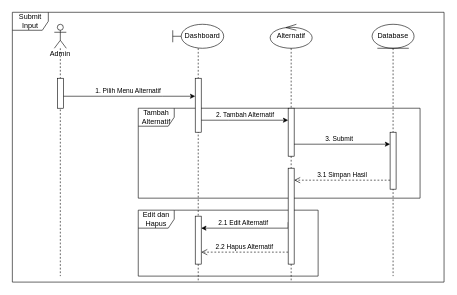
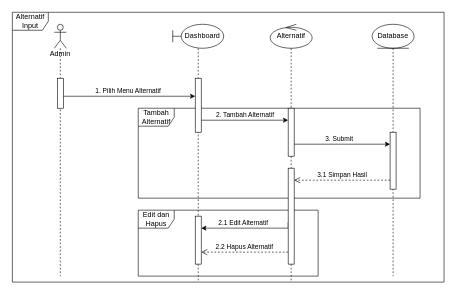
  <mxCell id="0" />
  <mxCell id="1" parent="0" />
  <mxCell id="2" value="&amp;nbsp; &amp;nbsp; Dashboard" style="shape=umlLifeline;perimeter=lifelinePerimeter;whiteSpace=wrap;html=1;container=1;dropTarget=0;collapsible=0;recursiveResize=0;outlineConnect=0;portConstraint=eastwest;newEdgeStyle={&quot;curved&quot;:0,&quot;rounded&quot;:0};participant=umlBoundary;" vertex="1" parent="1"><mxGeometry x="287.5" y="40" width="85" height="430" as="geometry" /></mxCell>
  <mxCell id="3" value="Alternatif" style="shape=umlLifeline;perimeter=lifelinePerimeter;whiteSpace=wrap;html=1;container=1;dropTarget=0;collapsible=0;recursiveResize=0;outlineConnect=0;portConstraint=eastwest;newEdgeStyle={&quot;curved&quot;:0,&quot;rounded&quot;:0};participant=umlControl;" vertex="1" parent="1"><mxGeometry x="450" y="40" width="70" height="430" as="geometry" /></mxCell>
  <mxCell id="4" style="edgeStyle=orthogonalEdgeStyle;rounded=0;orthogonalLoop=1;jettySize=auto;html=1;curved=0;" edge="1" parent="1" source="7" target="21"><mxGeometry relative="1" as="geometry"><mxPoint x="110" y="160" as="sourcePoint" /><mxPoint x="329.5" y="160" as="targetPoint" /><Array as="points"><mxPoint x="270" y="160" /><mxPoint x="270" y="160" /></Array></mxGeometry></mxCell>
  <mxCell id="5" value="1. Pilih Menu Alternatif" style="edgeLabel;html=1;align=center;verticalAlign=middle;resizable=0;points=[];" vertex="1" connectable="0" parent="4"><mxGeometry x="-0.301" y="2" relative="1" as="geometry"><mxPoint x="30" y="-8" as="offset" /></mxGeometry></mxCell>
  <mxCell id="6" value="&lt;div&gt;&lt;br&gt;&lt;/div&gt;&lt;div&gt;&lt;br&gt;&lt;/div&gt;&lt;div&gt;&lt;br&gt;&lt;/div&gt;&lt;div&gt;&lt;span style=&quot;background-color: transparent; color: light-dark(rgb(0, 0, 0), rgb(255, 255, 255));&quot;&gt;&lt;br&gt;&lt;/span&gt;&lt;/div&gt;&lt;div&gt;&lt;span style=&quot;background-color: transparent; color: light-dark(rgb(0, 0, 0), rgb(255, 255, 255));&quot;&gt;Admin&lt;/span&gt;&lt;/div&gt;" style="shape=umlLifeline;perimeter=lifelinePerimeter;whiteSpace=wrap;html=1;container=1;dropTarget=0;collapsible=0;recursiveResize=0;outlineConnect=0;portConstraint=eastwest;newEdgeStyle={&quot;curved&quot;:0,&quot;rounded&quot;:0};participant=umlActor;" vertex="1" parent="1"><mxGeometry x="90" y="40" width="20" height="420" as="geometry" /></mxCell>
  <mxCell id="7" value="" style="html=1;points=[[0,0,0,0,5],[0,1,0,0,-5],[1,0,0,0,5],[1,1,0,0,-5]];perimeter=orthogonalPerimeter;outlineConnect=0;targetShapes=umlLifeline;portConstraint=eastwest;newEdgeStyle={&quot;curved&quot;:0,&quot;rounded&quot;:0};" vertex="1" parent="6"><mxGeometry x="5" y="90" width="10" height="50" as="geometry" /></mxCell>
  <mxCell id="8" style="edgeStyle=orthogonalEdgeStyle;rounded=0;orthogonalLoop=1;jettySize=auto;html=1;curved=0;" edge="1" parent="1" target="13"><mxGeometry relative="1" as="geometry"><Array as="points"><mxPoint x="570" y="240" /><mxPoint x="570" y="240" /></Array><mxPoint x="484.5" y="240" as="sourcePoint" /></mxGeometry></mxCell>
  <mxCell id="9" value="3. Submit" style="edgeLabel;html=1;align=center;verticalAlign=middle;resizable=0;points=[];" vertex="1" connectable="0" parent="8"><mxGeometry x="-0.03" relative="1" as="geometry"><mxPoint y="-10" as="offset" /></mxGeometry></mxCell>
  <mxCell id="10" style="edgeStyle=orthogonalEdgeStyle;rounded=0;orthogonalLoop=1;jettySize=auto;html=1;curved=0;exitX=0;exitY=0.563;exitDx=0;exitDy=0;exitPerimeter=0;" edge="1" parent="1" source="24" target="23"><mxGeometry relative="1" as="geometry"><mxPoint x="340" y="380" as="targetPoint" /><Array as="points"><mxPoint x="480" y="380" /></Array></mxGeometry></mxCell>
  <mxCell id="11" value="2.1 Edit Alternatif" style="edgeLabel;html=1;align=center;verticalAlign=middle;resizable=0;points=[];" vertex="1" connectable="0" parent="10"><mxGeometry x="0.098" y="-8" relative="1" as="geometry"><mxPoint y="-2" as="offset" /></mxGeometry></mxCell>
  <mxCell id="12" value="Database" style="shape=umlLifeline;perimeter=lifelinePerimeter;whiteSpace=wrap;html=1;container=1;dropTarget=0;collapsible=0;recursiveResize=0;outlineConnect=0;portConstraint=eastwest;newEdgeStyle={&quot;curved&quot;:0,&quot;rounded&quot;:0};participant=umlEntity;" vertex="1" parent="1"><mxGeometry x="620" y="40" width="70" height="420" as="geometry" /></mxCell>
  <mxCell id="13" value="" style="html=1;points=[[0,0,0,0,5],[0,1,0,0,-5],[1,0,0,0,5],[1,1,0,0,-5]];perimeter=orthogonalPerimeter;outlineConnect=0;targetShapes=umlLifeline;portConstraint=eastwest;newEdgeStyle={&quot;curved&quot;:0,&quot;rounded&quot;:0};" vertex="1" parent="12"><mxGeometry x="30" y="180" width="10" height="95" as="geometry" /></mxCell>
  <mxCell id="14" style="edgeStyle=orthogonalEdgeStyle;rounded=0;orthogonalLoop=1;jettySize=auto;html=1;curved=0;" edge="1" parent="1" source="21" target="22"><mxGeometry relative="1" as="geometry"><mxPoint x="484" y="200" as="targetPoint" /><Array as="points"><mxPoint x="380" y="200" /><mxPoint x="380" y="200" /></Array></mxGeometry></mxCell>
  <mxCell id="15" value="2. Tambah Alternatif" style="edgeLabel;html=1;align=center;verticalAlign=middle;resizable=0;points=[];" vertex="1" connectable="0" parent="14"><mxGeometry x="-0.009" y="1" relative="1" as="geometry"><mxPoint y="-9" as="offset" /></mxGeometry></mxCell>
  <mxCell id="16" value="2.2 Hapus Alternatif" style="html=1;verticalAlign=bottom;endArrow=open;dashed=1;endSize=8;curved=0;rounded=0;" edge="1" parent="1" source="24" target="23"><mxGeometry relative="1" as="geometry"><mxPoint x="440" y="270" as="sourcePoint" /><mxPoint x="360" y="270" as="targetPoint" /><Array as="points"><mxPoint x="410" y="420" /></Array></mxGeometry></mxCell>
  <mxCell id="17" value="3.1 Simpan Hasil" style="html=1;verticalAlign=bottom;endArrow=open;dashed=1;endSize=8;curved=0;rounded=0;" edge="1" parent="1" source="13" target="24"><mxGeometry relative="1" as="geometry"><mxPoint x="655" y="300" as="sourcePoint" /><mxPoint x="500" y="300" as="targetPoint" /><Array as="points"><mxPoint x="580" y="300" /></Array></mxGeometry></mxCell>
  <mxCell id="18" value="Tambah Alternatif" style="shape=umlFrame;whiteSpace=wrap;html=1;pointerEvents=0;" vertex="1" parent="1"><mxGeometry x="230" y="180" width="470" height="150" as="geometry" /></mxCell>
  <mxCell id="19" value="Edit dan Hapus" style="shape=umlFrame;whiteSpace=wrap;html=1;pointerEvents=0;" vertex="1" parent="1"><mxGeometry x="230" y="350" width="300" height="110" as="geometry" /></mxCell>
- <mxCell id="20" value="Submit&lt;div&gt;Input&lt;/div&gt;" style="shape=umlFrame;whiteSpace=wrap;html=1;pointerEvents=0;" vertex="1" parent="1"><mxGeometry x="20" y="20" width="720" height="450" as="geometry" /></mxCell>
+ <mxCell id="20" value="Alternatif&lt;div&gt;Input&lt;/div&gt;" style="shape=umlFrame;whiteSpace=wrap;html=1;pointerEvents=0;" vertex="1" parent="1"><mxGeometry x="20" y="20" width="720" height="450" as="geometry" /></mxCell>
  <mxCell id="21" value="" style="html=1;points=[[0,0,0,0,5],[0,1,0,0,-5],[1,0,0,0,5],[1,1,0,0,-5]];perimeter=orthogonalPerimeter;outlineConnect=0;targetShapes=umlLifeline;portConstraint=eastwest;newEdgeStyle={&quot;curved&quot;:0,&quot;rounded&quot;:0};" vertex="1" parent="1"><mxGeometry x="325" y="130" width="10" height="90" as="geometry" /></mxCell>
  <mxCell id="22" value="" style="html=1;points=[[0,0,0,0,5],[0,1,0,0,-5],[1,0,0,0,5],[1,1,0,0,-5]];perimeter=orthogonalPerimeter;outlineConnect=0;targetShapes=umlLifeline;portConstraint=eastwest;newEdgeStyle={&quot;curved&quot;:0,&quot;rounded&quot;:0};" vertex="1" parent="1"><mxGeometry x="480" y="180" width="10" height="80" as="geometry" /></mxCell>
  <mxCell id="23" value="" style="html=1;points=[[0,0,0,0,5],[0,1,0,0,-5],[1,0,0,0,5],[1,1,0,0,-5]];perimeter=orthogonalPerimeter;outlineConnect=0;targetShapes=umlLifeline;portConstraint=eastwest;newEdgeStyle={&quot;curved&quot;:0,&quot;rounded&quot;:0};" vertex="1" parent="1"><mxGeometry x="325" y="360" width="10" height="80" as="geometry" /></mxCell>
  <mxCell id="24" value="" style="html=1;points=[[0,0,0,0,5],[0,1,0,0,-5],[1,0,0,0,5],[1,1,0,0,-5]];perimeter=orthogonalPerimeter;outlineConnect=0;targetShapes=umlLifeline;portConstraint=eastwest;newEdgeStyle={&quot;curved&quot;:0,&quot;rounded&quot;:0};" vertex="1" parent="1"><mxGeometry x="480" y="280" width="10" height="160" as="geometry" /></mxCell>
